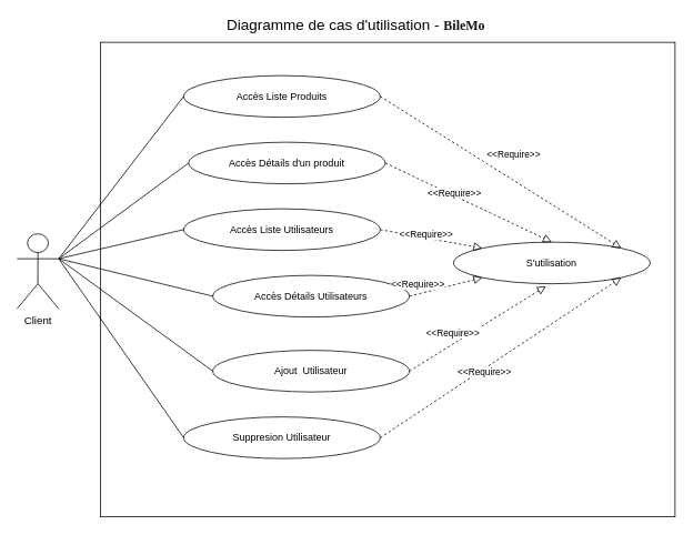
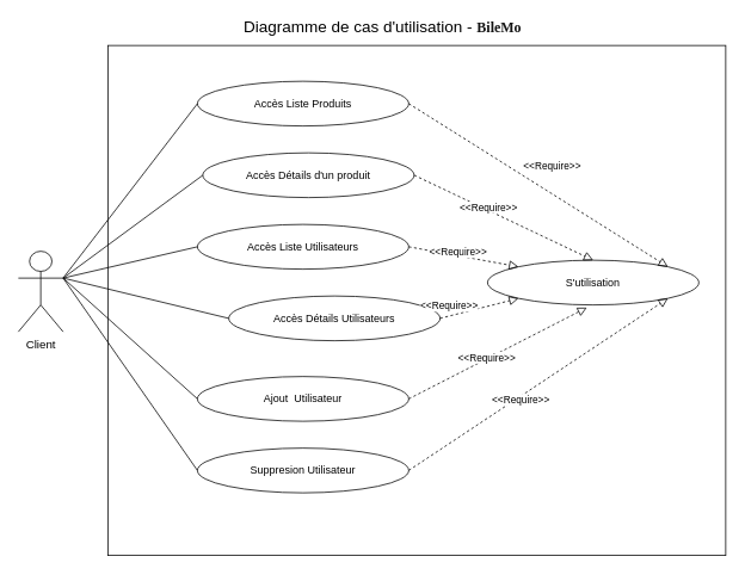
  <mxCell id="0" />
  <mxCell id="1" parent="0" />
  <mxCell id="2" value="" style="whiteSpace=wrap;html=1;" parent="1" vertex="1"><mxGeometry x="120" y="50" width="690" height="570" as="geometry" /></mxCell>
  <mxCell id="3" value="Diagramme de cas d'utilisation -&amp;nbsp;&lt;strong style=&quot;outline-color: rgb(116 , 81 , 235) ; color: rgba(0 , 0 , 0 , 0.92) ; font-family: &amp;#34;montserrat&amp;#34; ; font-size: 16px ; background-color: rgb(255 , 255 , 255)&quot;&gt;BileMo&lt;/strong&gt;&lt;span style=&quot;color: rgba(0 , 0 , 0 , 0.92) ; font-family: &amp;#34;montserrat&amp;#34; ; font-size: 16px ; background-color: rgb(255 , 255 , 255)&quot;&gt;&amp;nbsp;&lt;/span&gt;" style="text;html=1;strokeColor=none;fillColor=none;align=center;verticalAlign=middle;whiteSpace=wrap;rounded=0;fontSize=18;" parent="1" vertex="1"><mxGeometry x="226" y="20" width="406" height="20" as="geometry" /></mxCell>
  <mxCell id="4" value="Client" style="shape=umlActor;verticalLabelPosition=bottom;labelBackgroundColor=#ffffff;verticalAlign=top;html=1;fontSize=13;" parent="1" vertex="1"><mxGeometry x="20" y="280" width="50" height="90" as="geometry" /></mxCell>
  <mxCell id="5" value="Accès Détails d'un produit" style="ellipse;whiteSpace=wrap;html=1;" parent="1" vertex="1"><mxGeometry x="226" y="170" width="236" height="50" as="geometry" /></mxCell>
  <mxCell id="6" value="" style="endArrow=none;html=1;entryX=0;entryY=0.5;entryDx=0;entryDy=0;exitX=1;exitY=0.333;exitDx=0;exitDy=0;exitPerimeter=0;" parent="1" source="4" target="5" edge="1"><mxGeometry width="50" height="50" relative="1" as="geometry"><mxPoint x="80" y="630" as="sourcePoint" /><mxPoint x="130" y="580" as="targetPoint" /></mxGeometry></mxCell>
  <mxCell id="7" value="Accès Liste Produits" style="ellipse;whiteSpace=wrap;html=1;" parent="1" vertex="1"><mxGeometry x="220" y="90" width="236" height="50" as="geometry" /></mxCell>
  <mxCell id="8" value="" style="endArrow=none;html=1;entryX=0;entryY=0.5;entryDx=0;entryDy=0;exitX=1;exitY=0.333;exitDx=0;exitDy=0;exitPerimeter=0;" parent="1" source="4" target="7" edge="1"><mxGeometry width="50" height="50" relative="1" as="geometry"><mxPoint x="120" y="500" as="sourcePoint" /><mxPoint x="130" y="505" as="targetPoint" /></mxGeometry></mxCell>
  <mxCell id="9" value="S'utilisation" style="ellipse;whiteSpace=wrap;html=1;" parent="1" vertex="1"><mxGeometry x="544" y="290" width="236" height="50" as="geometry" /></mxCell>
  <mxCell id="10" value="" style="endArrow=block;startArrow=none;endFill=0;startFill=0;endSize=8;html=1;verticalAlign=bottom;dashed=1;labelBackgroundColor=none;rounded=0;exitX=1;exitY=0.5;exitDx=0;exitDy=0;entryX=1;entryY=0;entryDx=0;entryDy=0;" parent="1" source="7" target="9" edge="1"><mxGeometry width="160" relative="1" as="geometry"><mxPoint x="520" y="370" as="sourcePoint" /><mxPoint x="540" y="315" as="targetPoint" /></mxGeometry></mxCell>
  <mxCell id="11" value="&amp;lt;&amp;lt;Require&amp;gt;&amp;gt;" style="edgeLabel;html=1;align=center;verticalAlign=middle;resizable=0;points=[];" parent="10" vertex="1" connectable="0"><mxGeometry x="-0.121" y="-2" relative="1" as="geometry"><mxPoint x="34" y="-12" as="offset" /></mxGeometry></mxCell>
  <mxCell id="12" value="" style="endArrow=block;startArrow=none;endFill=0;startFill=0;endSize=8;html=1;verticalAlign=bottom;dashed=1;labelBackgroundColor=none;rounded=0;exitX=1;exitY=0.5;exitDx=0;exitDy=0;entryX=0.5;entryY=0;entryDx=0;entryDy=0;" edge="1" parent="1" source="5" target="9"><mxGeometry width="160" relative="1" as="geometry"><mxPoint x="410" y="222.5" as="sourcePoint" /><mxPoint x="572" y="347.5" as="targetPoint" /></mxGeometry></mxCell>
  <mxCell id="13" value="Accès Liste Utilisateurs" style="ellipse;whiteSpace=wrap;html=1;" vertex="1" parent="1"><mxGeometry x="220" y="250" width="236" height="50" as="geometry" /></mxCell>
  <mxCell id="14" value="" style="endArrow=block;startArrow=none;endFill=0;startFill=0;endSize=8;html=1;verticalAlign=bottom;dashed=1;labelBackgroundColor=none;rounded=0;exitX=1;exitY=0.5;exitDx=0;exitDy=0;entryX=0;entryY=0;entryDx=0;entryDy=0;" edge="1" parent="1" source="13" target="9"><mxGeometry width="160" relative="1" as="geometry"><mxPoint x="416" y="317.5" as="sourcePoint" /><mxPoint x="550" y="410" as="targetPoint" /></mxGeometry></mxCell>
  <mxCell id="15" value="" style="endArrow=none;html=1;entryX=0;entryY=0.5;entryDx=0;entryDy=0;exitX=1;exitY=0.333;exitDx=0;exitDy=0;exitPerimeter=0;" edge="1" parent="1" source="4" target="13"><mxGeometry width="50" height="50" relative="1" as="geometry"><mxPoint x="90" y="280" as="sourcePoint" /><mxPoint x="230" y="205" as="targetPoint" /></mxGeometry></mxCell>
  <mxCell id="16" value="Accès Détails Utilisateurs" style="ellipse;whiteSpace=wrap;html=1;" vertex="1" parent="1"><mxGeometry x="255" y="330" width="236" height="50" as="geometry" /></mxCell>
  <mxCell id="17" value="" style="endArrow=block;startArrow=none;endFill=0;startFill=0;endSize=8;html=1;verticalAlign=bottom;dashed=1;labelBackgroundColor=none;rounded=0;exitX=1;exitY=0.5;exitDx=0;exitDy=0;entryX=0;entryY=1;entryDx=0;entryDy=0;" edge="1" parent="1" source="16" target="9"><mxGeometry width="160" relative="1" as="geometry"><mxPoint x="416" y="397.5" as="sourcePoint" /><mxPoint x="551" y="402" as="targetPoint" /></mxGeometry></mxCell>
  <mxCell id="18" value="" style="endArrow=none;html=1;entryX=0;entryY=0.5;entryDx=0;entryDy=0;exitX=1;exitY=0.333;exitDx=0;exitDy=0;exitPerimeter=0;" edge="1" parent="1" target="16" source="4"><mxGeometry width="50" height="50" relative="1" as="geometry"><mxPoint x="80" y="270" as="sourcePoint" /><mxPoint x="230" y="285" as="targetPoint" /></mxGeometry></mxCell>
- <mxCell id="19" value="Ajout&amp;nbsp; Utilisateur" style="ellipse;whiteSpace=wrap;html=1;" vertex="1" parent="1"><mxGeometry x="255" y="420" width="236" height="50" as="geometry" /></mxCell>
+ <mxCell id="19" value="Ajout&amp;nbsp; Utilisateur" style="ellipse;whiteSpace=wrap;html=1;" vertex="1" parent="1"><mxGeometry x="220" y="420" width="236" height="50" as="geometry" /></mxCell>
  <mxCell id="20" value="" style="endArrow=block;startArrow=none;endFill=0;startFill=0;endSize=8;html=1;verticalAlign=bottom;dashed=1;labelBackgroundColor=none;rounded=0;exitX=1;exitY=0.5;exitDx=0;exitDy=0;entryX=0.47;entryY=1.06;entryDx=0;entryDy=0;entryPerimeter=0;" edge="1" parent="1" source="19" target="9"><mxGeometry width="160" relative="1" as="geometry"><mxPoint x="416" y="487.5" as="sourcePoint" /><mxPoint x="540" y="320" as="targetPoint" /></mxGeometry></mxCell>
  <mxCell id="21" value="" style="endArrow=none;html=1;entryX=0;entryY=0.5;entryDx=0;entryDy=0;exitX=1;exitY=0.333;exitDx=0;exitDy=0;exitPerimeter=0;" edge="1" parent="1" target="19" source="4"><mxGeometry width="50" height="50" relative="1" as="geometry"><mxPoint x="80" y="270" as="sourcePoint" /><mxPoint x="230" y="375" as="targetPoint" /></mxGeometry></mxCell>
  <mxCell id="22" value="Suppresion Utilisateur" style="ellipse;whiteSpace=wrap;html=1;" vertex="1" parent="1"><mxGeometry x="220" y="500" width="236" height="50" as="geometry" /></mxCell>
  <mxCell id="23" value="" style="endArrow=block;startArrow=none;endFill=0;startFill=0;endSize=8;html=1;verticalAlign=bottom;dashed=1;labelBackgroundColor=none;rounded=0;exitX=1;exitY=0.5;exitDx=0;exitDy=0;entryX=1;entryY=1;entryDx=0;entryDy=0;" edge="1" parent="1" source="22" target="9"><mxGeometry width="160" relative="1" as="geometry"><mxPoint x="416" y="567.5" as="sourcePoint" /><mxPoint x="540" y="310" as="targetPoint" /></mxGeometry></mxCell>
  <mxCell id="24" value="" style="endArrow=none;html=1;entryX=0;entryY=0.5;entryDx=0;entryDy=0;exitX=1;exitY=0.333;exitDx=0;exitDy=0;exitPerimeter=0;" edge="1" parent="1" target="22" source="4"><mxGeometry width="50" height="50" relative="1" as="geometry"><mxPoint x="80" y="520" as="sourcePoint" /><mxPoint x="230" y="455" as="targetPoint" /></mxGeometry></mxCell>
  <mxCell id="25" value="&amp;lt;&amp;lt;Require&amp;gt;&amp;gt;" style="edgeLabel;html=1;align=center;verticalAlign=middle;resizable=0;points=[];" vertex="1" connectable="0" parent="1"><mxGeometry x="544.002" y="230" as="geometry" /></mxCell>
  <mxCell id="26" value="&amp;lt;&amp;lt;Require&amp;gt;&amp;gt;" style="edgeLabel;html=1;align=center;verticalAlign=middle;resizable=0;points=[];" vertex="1" connectable="0" parent="1"><mxGeometry x="510.002" y="280" as="geometry" /></mxCell>
  <mxCell id="27" value="&amp;lt;&amp;lt;Require&amp;gt;&amp;gt;" style="edgeLabel;html=1;align=center;verticalAlign=middle;resizable=0;points=[];" vertex="1" connectable="0" parent="1"><mxGeometry x="500.002" y="340" as="geometry" /></mxCell>
  <mxCell id="28" value="&amp;lt;&amp;lt;Require&amp;gt;&amp;gt;" style="edgeLabel;html=1;align=center;verticalAlign=middle;resizable=0;points=[];" vertex="1" connectable="0" parent="1"><mxGeometry x="655.852" y="224.64" as="geometry"><mxPoint x="-113" y="174" as="offset" /></mxGeometry></mxCell>
  <mxCell id="29" value="&amp;lt;&amp;lt;Require&amp;gt;&amp;gt;" style="edgeLabel;html=1;align=center;verticalAlign=middle;resizable=0;points=[];" vertex="1" connectable="0" parent="1"><mxGeometry x="580.002" y="445" as="geometry" /></mxCell>
